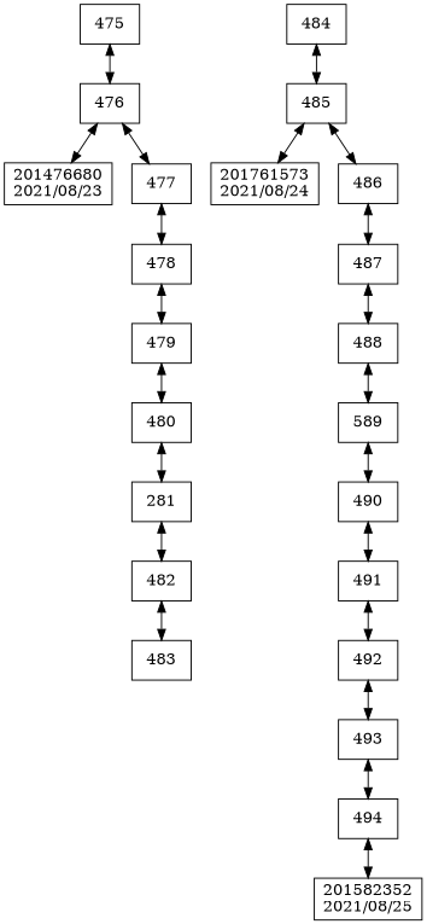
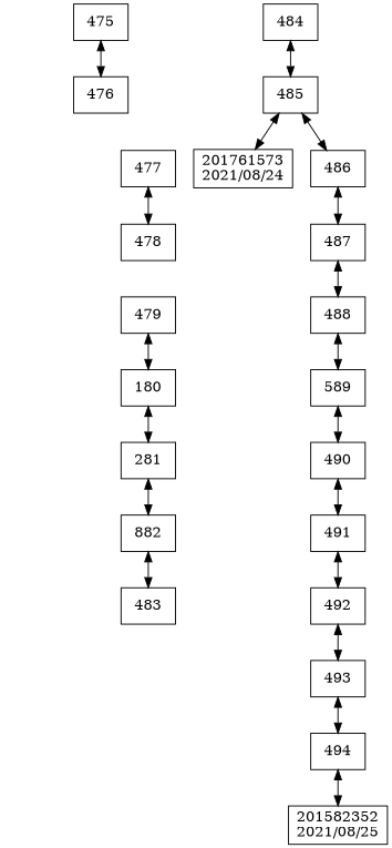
  digraph {
    compound=true
    rankdir=TB
    node [shape=box]
    edge [dir=both]
    n1 [label=475]
    n2 [label=476]
-   n3 [label="201476680\n2021/08/23"]
    n4 [label=477]
    n5 [label=478]
    n6 [label=479]
-   n7 [label=480]
+   n7 [label=180]
    n8 [label=281]
-   n9 [label=482]
+   n9 [label=882]
    n10 [label=483]
    n11 [label=484]
    n12 [label=485]
    n13 [label="201761573\n2021/08/24"]
    n14 [label=486]
    n15 [label=487]
    n16 [label=488]
    n17 [label=589]
    n18 [label=490]
    n19 [label=491]
    n20 [label=492]
    n21 [label=493]
    n22 [label=494]
    n23 [label="201582352\n2021/08/25"]
    n1 -> n2
-   n2 -> n3
-   n2 -> n4
    n4 -> n5
-   n5 -> n6
    n6 -> n7
    n7 -> n8
    n8 -> n9
    n9 -> n10
    n11 -> n12
    n12 -> n13
    n12 -> n14
    n14 -> n15
    n15 -> n16
    n16 -> n17
    n17 -> n18
    n18 -> n19
    n19 -> n20
    n20 -> n21
    n21 -> n22
    n22 -> n23
  }
